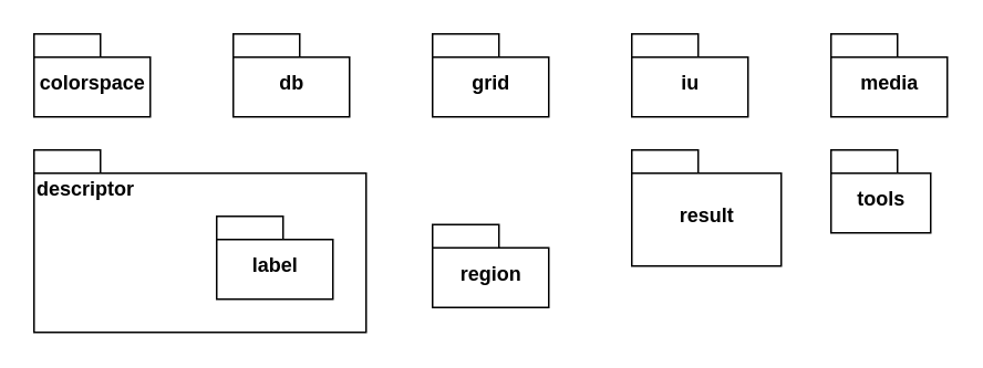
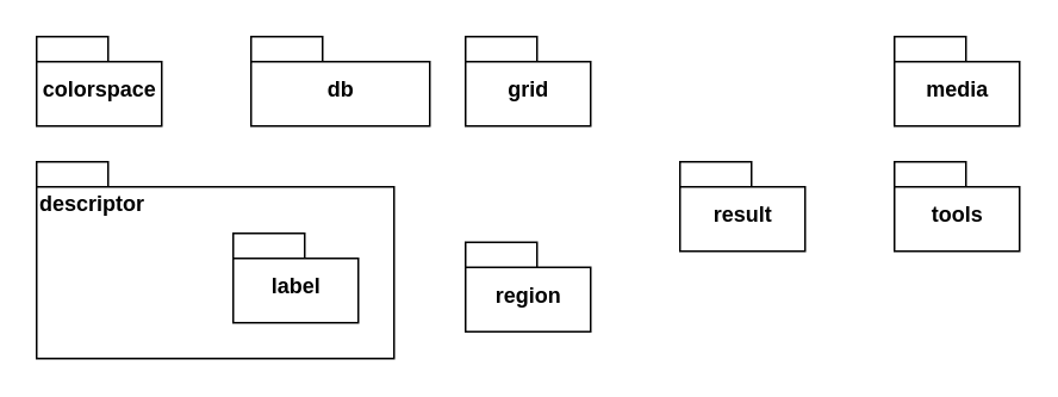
  <mxCell id="0" />
  <mxCell id="1" parent="0" />
  <mxCell id="2" value="&lt;div&gt;colorspace&lt;/div&gt;" style="shape=folder;fontStyle=1;spacingTop=10;tabWidth=40;tabHeight=14;tabPosition=left;html=1;" vertex="1" parent="1"><mxGeometry x="20" y="20" width="70" height="50" as="geometry" /></mxCell>
- <mxCell id="3" value="&lt;div&gt;db&lt;/div&gt;" style="shape=folder;fontStyle=1;spacingTop=10;tabWidth=40;tabHeight=14;tabPosition=left;html=1;" vertex="1" parent="1"><mxGeometry x="140" y="20" width="70" height="50" as="geometry" /></mxCell>
+ <mxCell id="3" value="&lt;div&gt;db&lt;/div&gt;" style="shape=folder;fontStyle=1;spacingTop=10;tabWidth=40;tabHeight=14;tabPosition=left;html=1;" vertex="1" parent="1"><mxGeometry x="140" y="20" width="100" height="50" as="geometry" /></mxCell>
  <mxCell id="4" value="&lt;div&gt;grid&lt;/div&gt;" style="shape=folder;fontStyle=1;spacingTop=10;tabWidth=40;tabHeight=14;tabPosition=left;html=1;" vertex="1" parent="1"><mxGeometry x="260" y="20" width="70" height="50" as="geometry" /></mxCell>
- <mxCell id="5" value="&lt;div&gt;iu&lt;/div&gt;" style="shape=folder;fontStyle=1;spacingTop=10;tabWidth=40;tabHeight=14;tabPosition=left;html=1;" vertex="1" parent="1"><mxGeometry x="380" y="20" width="70" height="50" as="geometry" /></mxCell>
  <mxCell id="6" value="&lt;div&gt;media&lt;/div&gt;" style="shape=folder;fontStyle=1;spacingTop=10;tabWidth=40;tabHeight=14;tabPosition=left;html=1;" vertex="1" parent="1"><mxGeometry x="500" y="20" width="70" height="50" as="geometry" /></mxCell>
  <mxCell id="7" value="descriptor" style="shape=folder;fontStyle=1;spacingTop=10;tabWidth=40;tabHeight=14;tabPosition=left;html=1;verticalAlign=top;align=left;" vertex="1" parent="1"><mxGeometry x="20" y="90" width="200" height="110" as="geometry" /></mxCell>
  <mxCell id="8" value="&lt;div align=&quot;center&quot;&gt;label&lt;/div&gt;" style="shape=folder;fontStyle=1;spacingTop=10;tabWidth=40;tabHeight=14;tabPosition=left;html=1;align=center;" vertex="1" parent="1"><mxGeometry x="130" y="130" width="70" height="50" as="geometry" /></mxCell>
  <mxCell id="9" value="&lt;div align=&quot;center&quot;&gt;region&lt;/div&gt;" style="shape=folder;fontStyle=1;spacingTop=10;tabWidth=40;tabHeight=14;tabPosition=left;html=1;align=center;" vertex="1" parent="1"><mxGeometry x="260" y="135" width="70" height="50" as="geometry" /></mxCell>
- <mxCell id="10" value="result" style="shape=folder;fontStyle=1;spacingTop=10;tabWidth=40;tabHeight=14;tabPosition=left;html=1;align=center;" vertex="1" parent="1"><mxGeometry x="380" y="90" width="90" height="70" as="geometry" /></mxCell>
- <mxCell id="11" value="&lt;div&gt;tools&lt;/div&gt;" style="shape=folder;fontStyle=1;spacingTop=10;tabWidth=40;tabHeight=14;tabPosition=left;html=1;align=center;" vertex="1" parent="1"><mxGeometry x="500" y="90" width="60" height="50" as="geometry" /></mxCell>
+ <mxCell id="10" value="result" style="shape=folder;fontStyle=1;spacingTop=10;tabWidth=40;tabHeight=14;tabPosition=left;html=1;align=center;" vertex="1" parent="1"><mxGeometry x="380" y="90" width="70" height="50" as="geometry" /></mxCell>
+ <mxCell id="11" value="&lt;div&gt;tools&lt;/div&gt;" style="shape=folder;fontStyle=1;spacingTop=10;tabWidth=40;tabHeight=14;tabPosition=left;html=1;align=center;" vertex="1" parent="1"><mxGeometry x="500" y="90" width="70" height="50" as="geometry" /></mxCell>
